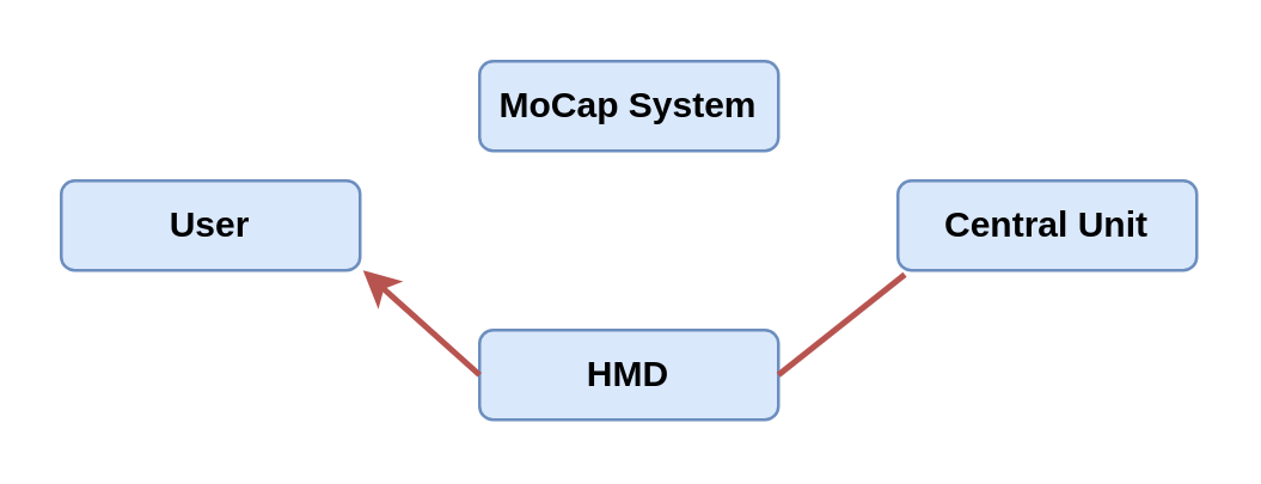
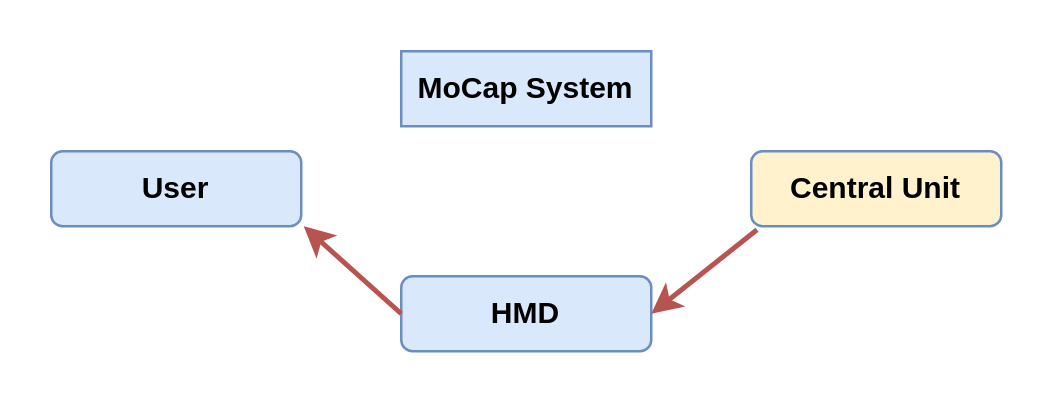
  <mxCell id="0" />
  <mxCell id="1" parent="0" />
- <mxCell id="2" value="MoCap System" style="rounded=1;whiteSpace=wrap;html=1;fillColor=#dae8fc;strokeColor=#6c8ebf;fontStyle=1" vertex="1" parent="1"><mxGeometry x="160" y="20" width="100" height="30" as="geometry" /></mxCell>
+ <mxCell id="2" value="MoCap System" style="whiteSpace=wrap;html=1;fillColor=#dae8fc;strokeColor=#6c8ebf;fontStyle=1;rounded=0;" vertex="1" parent="1"><mxGeometry x="160" y="20" width="100" height="30" as="geometry" /></mxCell>
  <mxCell id="3" value="HMD" style="rounded=1;whiteSpace=wrap;html=1;fillColor=#dae8fc;strokeColor=#6c8ebf;fontStyle=1" vertex="1" parent="1"><mxGeometry x="160" y="110" width="100" height="30" as="geometry" /></mxCell>
  <mxCell id="4" value="User" style="rounded=1;whiteSpace=wrap;html=1;fillColor=#dae8fc;strokeColor=#6c8ebf;fontStyle=1" vertex="1" parent="1"><mxGeometry x="20" y="60" width="100" height="30" as="geometry" /></mxCell>
- <mxCell id="5" value="Central Unit" style="rounded=1;whiteSpace=wrap;html=1;fillColor=#dae8fc;strokeColor=#6c8ebf;fontStyle=1" vertex="1" parent="1"><mxGeometry x="300" y="60" width="100" height="30" as="geometry" /></mxCell>
- <mxCell id="6" value="" style="endArrow=none;html=1;strokeWidth=2;fillColor=#f8cecc;strokeColor=#b85450;exitX=0.023;exitY=1.047;exitDx=0;exitDy=0;exitPerimeter=0;entryX=1;entryY=0.5;entryDx=0;entryDy=0;" edge="1" parent="1" source="5" target="3"><mxGeometry width="50" height="50" relative="1" as="geometry"><mxPoint x="180" y="135" as="sourcePoint" /><mxPoint x="280" y="120" as="targetPoint" /></mxGeometry></mxCell>
+ <mxCell id="5" value="Central Unit" style="rounded=1;whiteSpace=wrap;html=1;fillColor=#fff2cc;strokeColor=#6c8ebf;fontStyle=1;" vertex="1" parent="1"><mxGeometry x="300" y="60" width="100" height="30" as="geometry" /></mxCell>
+ <mxCell id="6" value="" style="endArrow=classic;html=1;strokeWidth=2;fillColor=#f8cecc;strokeColor=#b85450;exitX=0.023;exitY=1.047;exitDx=0;exitDy=0;exitPerimeter=0;entryX=1;entryY=0.5;entryDx=0;entryDy=0;" edge="1" parent="1" source="5" target="3"><mxGeometry width="50" height="50" relative="1" as="geometry"><mxPoint x="180" y="135" as="sourcePoint" /><mxPoint x="280" y="120" as="targetPoint" /></mxGeometry></mxCell>
  <mxCell id="7" value="" style="endArrow=classic;html=1;strokeWidth=2;fillColor=#f8cecc;strokeColor=#b85450;exitX=0;exitY=0.5;exitDx=0;exitDy=0;" edge="1" parent="1" source="3"><mxGeometry width="50" height="50" relative="1" as="geometry"><mxPoint x="161.333" y="89.833" as="sourcePoint" /><mxPoint x="121" y="90" as="targetPoint" /></mxGeometry></mxCell>
